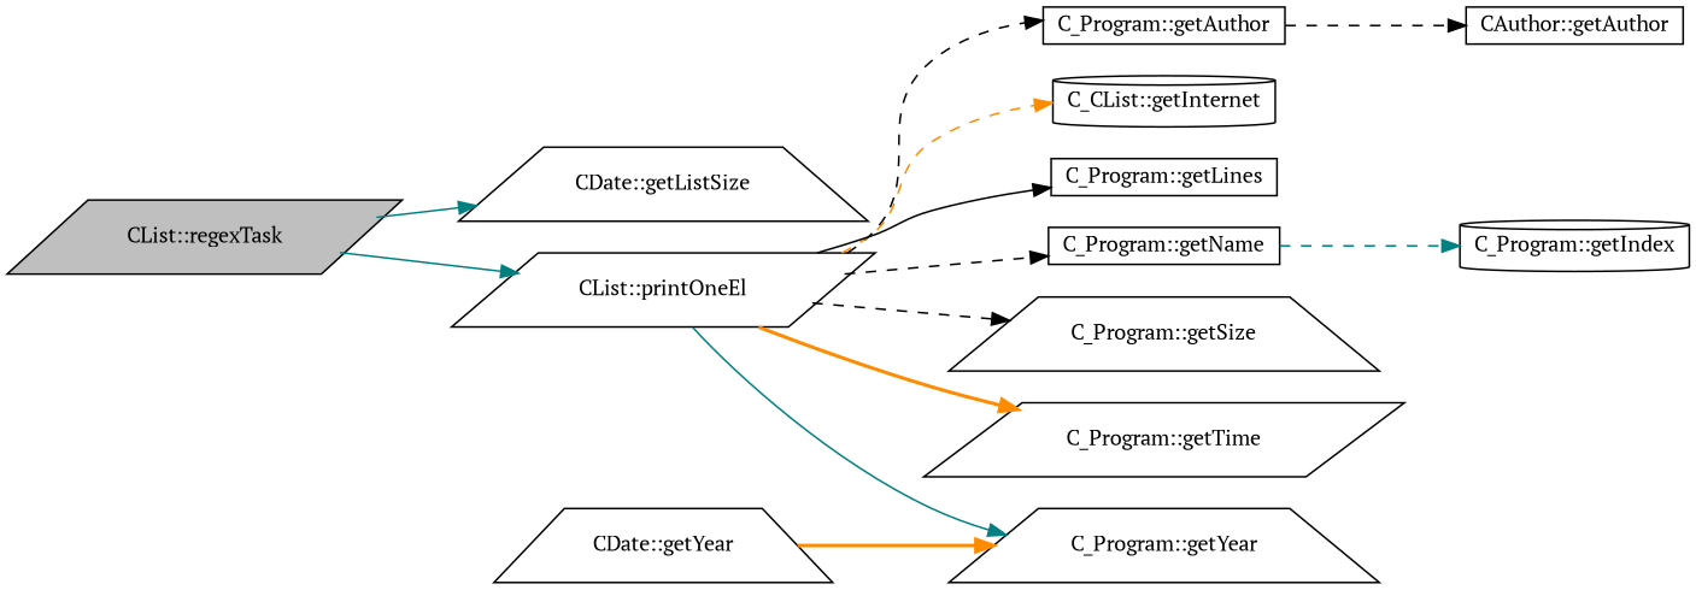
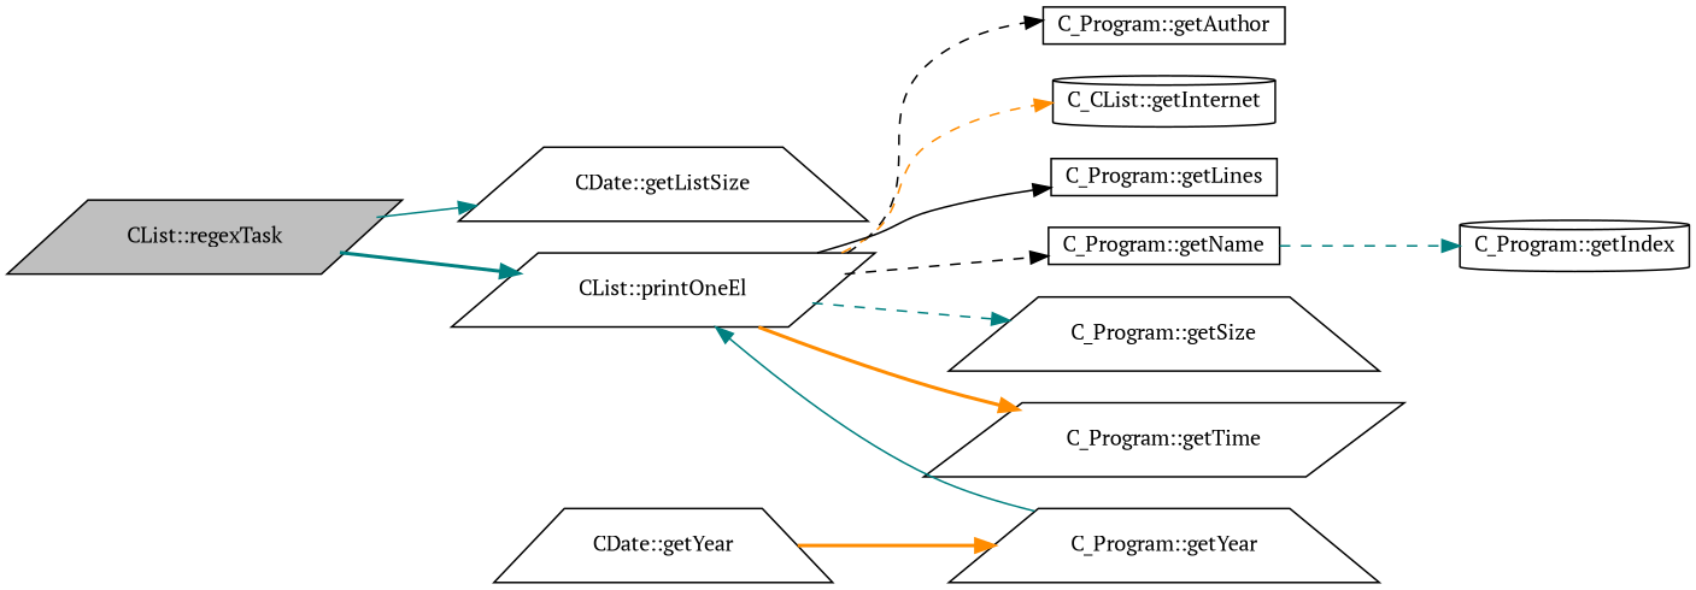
  digraph {
    fontname="PT Serif"
    rankdir=LR
    node [color=black fillcolor=white fontname="PT Serif" fontsize=12 shape=trapezium style=filled]
    edge [color=black fontname="PT Serif" fontsize=12 labelfontname=Helvetica labelfontsize=12 style=dashed]
    n1 [fillcolor=grey75 fontcolor=black height=0.2 label="CList::regexTask" shape=parallelogram width=0.4]
    n2 [height=0.2 label="CDate::getListSize" width=0.4]
    n3 [height=0.2 label="CList::printOneEl" shape=parallelogram width=0.4]
    n4 [height=0.2 label="C_Program::getAuthor" shape=box width=0.4]
    n5 [height=0.2 label="C_CList::getInternet" shape=cylinder width=0.4]
    n6 [height=0.2 label="C_Program::getLines" shape=box width=0.4]
    n7 [height=0.2 label="C_Program::getName" shape=box width=0.4]
    n8 [height=0.2 label="C_Program::getSize" width=0.4]
    n9 [height=0.2 label="C_Program::getTime" shape=parallelogram width=0.4]
    n10 [height=0.2 label="C_Program::getYear" width=0.4]
-   n11 [height=0.2 label="CAuthor::getAuthor" shape=box width=0.4]
    n12 [height=0.2 label="C_Program::getIndex" shape=cylinder width=0.4]
    n13 [height=0.2 label="CDate::getYear" width=0.4]
    n1 -> n2 [color=teal style=solid]
-   n1 -> n3 [color=teal style=solid]
+   n1 -> n3 [color=teal style=bold]
    n3 -> n4
    n3 -> n5 [color=darkorange]
    n3 -> n6 [style=solid]
    n3 -> n7
-   n3 -> n8
+   n3 -> n8 [color=teal]
    n3 -> n9 [color=darkorange style=bold]
-   n3 -> n10 [color=teal style=solid]
-   n4 -> n11
+   n10 -> n3 [color=teal style=solid]
    n7 -> n12 [color=teal]
    n13 -> n10 [color=darkorange style=bold]
  }
